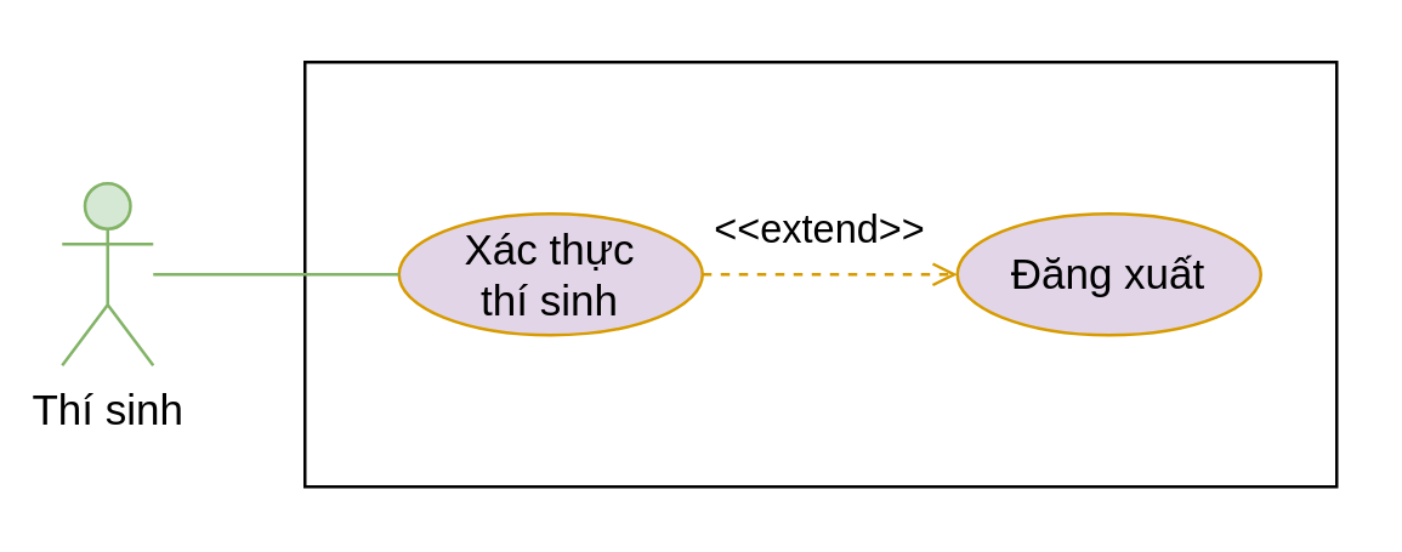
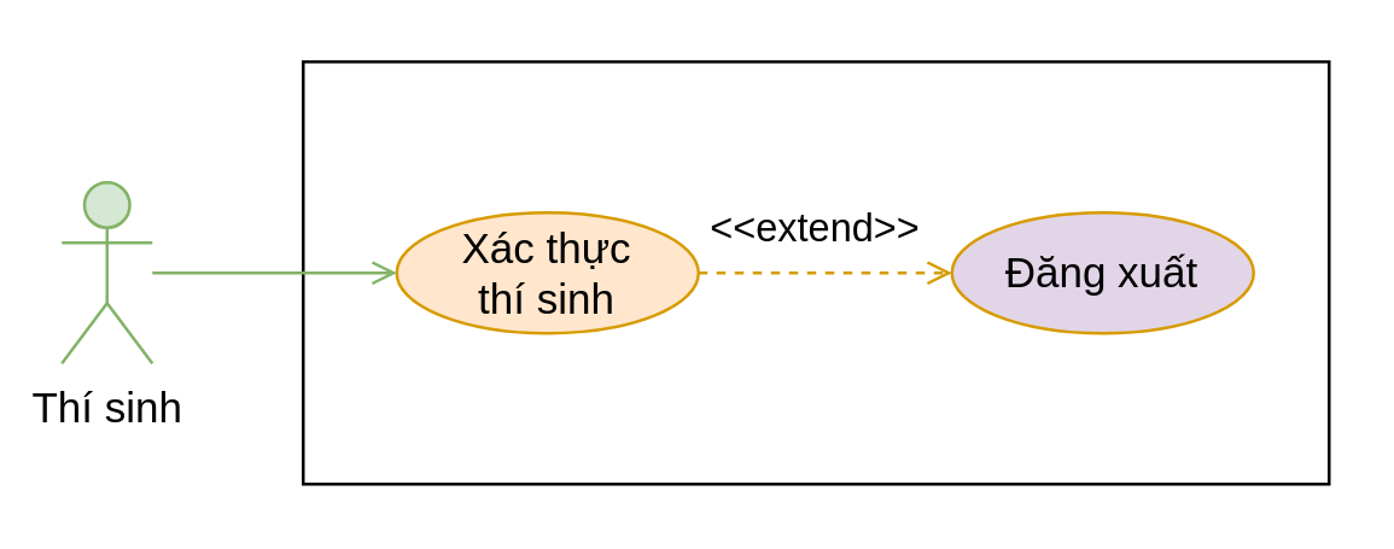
  <mxCell id="0" />
  <mxCell id="1" parent="0" />
  <mxCell id="2" value="" style="rounded=0;whiteSpace=wrap;html=1;" parent="1" vertex="1"><mxGeometry x="100" y="20" width="340" height="140" as="geometry" /></mxCell>
  <mxCell id="3" style="rounded=0;orthogonalLoop=1;jettySize=auto;html=1;dashed=1;fillColor=#ffe6cc;strokeColor=#d79b00;fontSize=14;endArrow=open;endFill=0;" parent="1" source="4" target="5" edge="1"><mxGeometry relative="1" as="geometry" /></mxCell>
- <mxCell id="4" value="Xác thực&lt;br&gt;thí sinh" style="ellipse;whiteSpace=wrap;html=1;fillColor=#e1d5e7;strokeColor=#d79b00;fontSize=14;" parent="1" vertex="1"><mxGeometry x="131" y="70" width="100" height="40" as="geometry" /></mxCell>
+ <mxCell id="4" value="Xác thực&lt;br&gt;thí sinh" style="ellipse;whiteSpace=wrap;html=1;fillColor=#ffe6cc;strokeColor=#d79b00;fontSize=14;" parent="1" vertex="1"><mxGeometry x="131" y="70" width="100" height="40" as="geometry" /></mxCell>
  <mxCell id="5" value="Đăng xuất" style="ellipse;whiteSpace=wrap;html=1;fillColor=#e1d5e7;strokeColor=#d79b00;fontSize=14;" parent="1" vertex="1"><mxGeometry x="315" y="70" width="100" height="40" as="geometry" /></mxCell>
  <mxCell id="6" value="&lt;font style=&quot;font-size: 13px;&quot;&gt;&amp;lt;&amp;lt;extend&amp;gt;&amp;gt;&lt;/font&gt;" style="text;html=1;strokeColor=none;fillColor=none;align=center;verticalAlign=middle;whiteSpace=wrap;rounded=0;rotation=0;fontSize=13;" parent="1" vertex="1"><mxGeometry x="240" y="60" width="60" height="30" as="geometry" /></mxCell>
- <mxCell id="7" style="rounded=0;orthogonalLoop=1;jettySize=auto;html=1;entryX=0;entryY=0.5;entryDx=0;entryDy=0;fillColor=#d5e8d4;strokeColor=#82b366;fontSize=14;endArrow=none;startFill=0;" parent="1" source="8" target="4" edge="1"><mxGeometry relative="1" as="geometry" /></mxCell>
+ <mxCell id="7" style="rounded=0;orthogonalLoop=1;jettySize=auto;html=1;entryX=0;entryY=0.5;entryDx=0;entryDy=0;fillColor=#d5e8d4;strokeColor=#82b366;fontSize=14;endArrow=open;startFill=0;" parent="1" source="8" target="4" edge="1"><mxGeometry relative="1" as="geometry" /></mxCell>
  <mxCell id="8" value="Thí sinh" style="shape=umlActor;verticalLabelPosition=bottom;verticalAlign=top;html=1;outlineConnect=0;fillColor=#d5e8d4;strokeColor=#82b366;fontSize=14;" parent="1" vertex="1"><mxGeometry x="20" y="60" width="30" height="60" as="geometry" /></mxCell>
